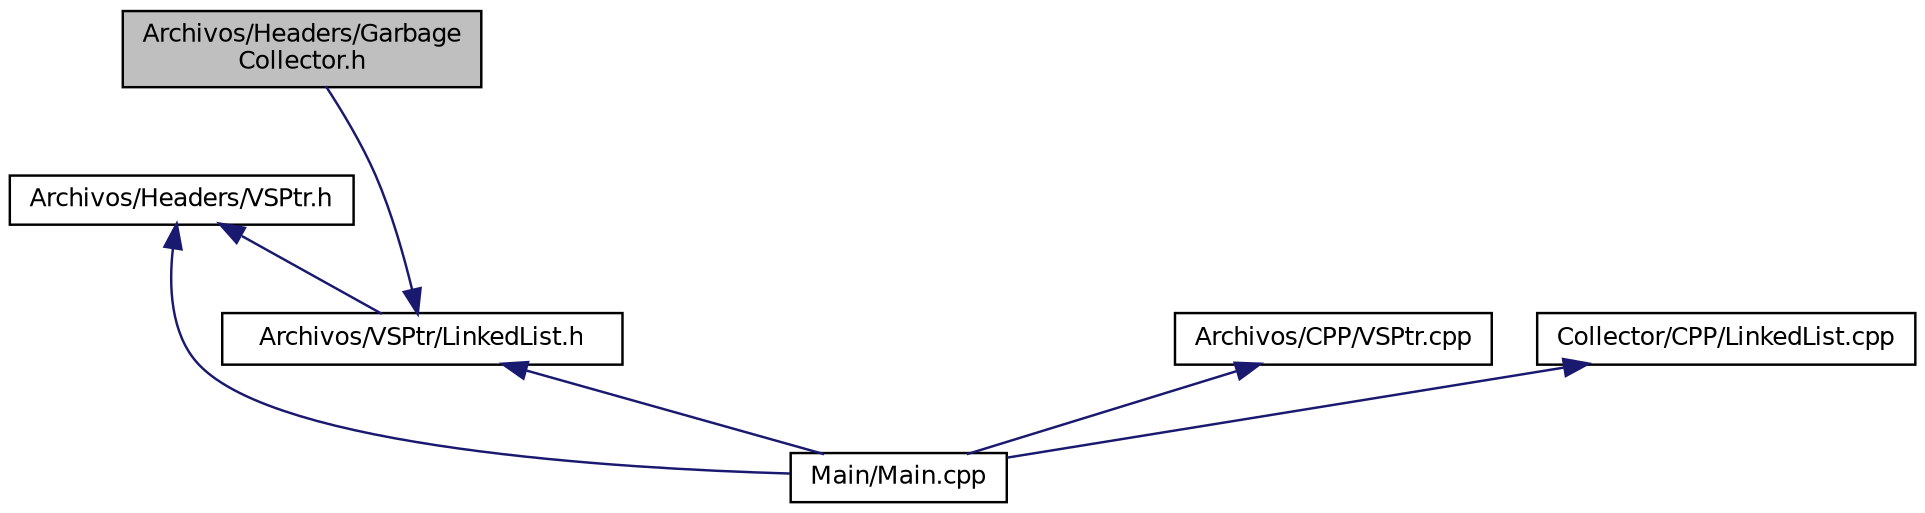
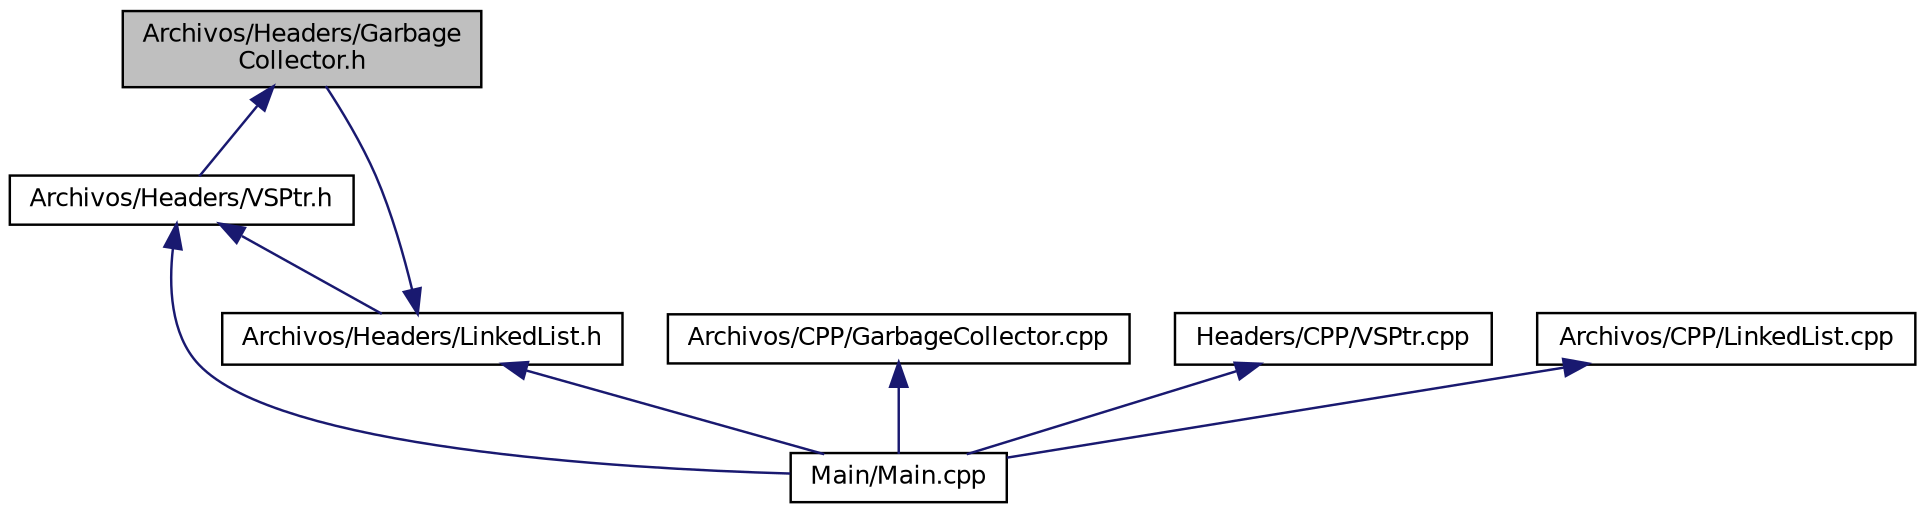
  digraph {
    node [color=black fillcolor=white fontname=Helvetica fontsize=10 shape=record style=filled]
    edge [color=midnightblue dir=back fontname=Helvetica fontsize=10 labelfontname=Helvetica labelfontsize=10 style=solid]
    n1 [fillcolor=grey75 fontcolor=black height=0.2 label="Archivos/Headers/Garbage\lCollector.h" width=0.4]
    n2 [height=0.2 label="Archivos/Headers/VSPtr.h" width=0.4]
+   n3 [height=0.2 label="Archivos/CPP/GarbageCollector.cpp" width=0.4]
    n4 [height=0.2 label="Main/Main.cpp" width=0.4]
-   n5 [height=0.2 label="Archivos/VSPtr/LinkedList.h" width=0.4]
-   n6 [height=0.2 label="Archivos/CPP/VSPtr.cpp" width=0.4]
-   n7 [height=0.2 label="Collector/CPP/LinkedList.cpp" width=0.4]
+   n5 [height=0.2 label="Archivos/Headers/LinkedList.h" width=0.4]
+   n6 [height=0.2 label="Headers/CPP/VSPtr.cpp" width=0.4]
+   n7 [height=0.2 label="Archivos/CPP/LinkedList.cpp" width=0.4]
+   n1 -> n2
    n2 -> n4
    n2 -> n5
+   n3 -> n4
    n5 -> n1
    n5 -> n4
    n6 -> n4
    n7 -> n4
  }
